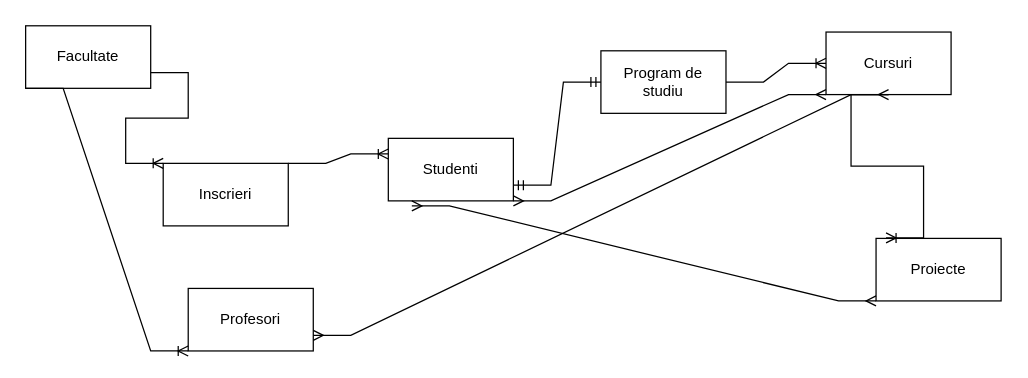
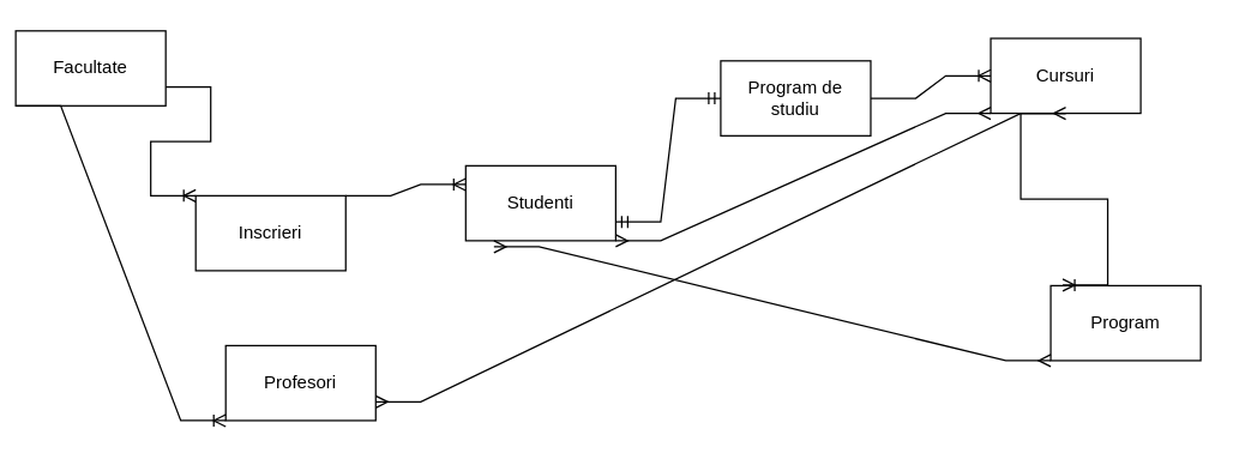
  <mxCell id="0" />
  <mxCell id="1" parent="0" />
  <mxCell id="2" value="Studenti" style="rounded=0;whiteSpace=wrap;html=1;" vertex="1" parent="1"><mxGeometry x="310" y="110" width="100" height="50" as="geometry" /></mxCell>
  <mxCell id="3" value="Program de studiu" style="rounded=0;whiteSpace=wrap;html=1;" vertex="1" parent="1"><mxGeometry x="480" y="40" width="100" height="50" as="geometry" /></mxCell>
  <mxCell id="4" value="" style="edgeStyle=entityRelationEdgeStyle;fontSize=12;html=1;endArrow=ERmandOne;startArrow=ERmandOne;rounded=0;entryX=0;entryY=0.5;entryDx=0;entryDy=0;exitX=1;exitY=0.75;exitDx=0;exitDy=0;" edge="1" parent="1" source="2" target="3"><mxGeometry width="100" height="100" relative="1" as="geometry"><mxPoint x="380" y="330" as="sourcePoint" /><mxPoint x="480" y="230" as="targetPoint" /><Array as="points"><mxPoint x="240" y="100" /><mxPoint x="290" y="180" /></Array></mxGeometry></mxCell>
  <mxCell id="5" value="Inscrieri" style="rounded=0;whiteSpace=wrap;html=1;" vertex="1" parent="1"><mxGeometry x="130" y="130" width="100" height="50" as="geometry" /></mxCell>
  <mxCell id="6" value="" style="edgeStyle=entityRelationEdgeStyle;fontSize=12;html=1;endArrow=ERoneToMany;rounded=0;exitX=1;exitY=0;exitDx=0;exitDy=0;entryX=0;entryY=0.25;entryDx=0;entryDy=0;" edge="1" parent="1" source="5" target="2"><mxGeometry width="100" height="100" relative="1" as="geometry"><mxPoint x="380" y="330" as="sourcePoint" /><mxPoint x="480" y="230" as="targetPoint" /></mxGeometry></mxCell>
  <mxCell id="7" value="Cursuri" style="rounded=0;whiteSpace=wrap;html=1;" vertex="1" parent="1"><mxGeometry x="660" y="25" width="100" height="50" as="geometry" /></mxCell>
  <mxCell id="8" value="" style="edgeStyle=entityRelationEdgeStyle;fontSize=12;html=1;endArrow=ERoneToMany;rounded=0;entryX=0;entryY=0.5;entryDx=0;entryDy=0;exitX=1;exitY=0.5;exitDx=0;exitDy=0;" edge="1" parent="1" source="3" target="7"><mxGeometry width="100" height="100" relative="1" as="geometry"><mxPoint x="380" y="330" as="sourcePoint" /><mxPoint x="480" y="230" as="targetPoint" /></mxGeometry></mxCell>
  <mxCell id="9" value="" style="edgeStyle=entityRelationEdgeStyle;fontSize=12;html=1;endArrow=ERmany;startArrow=ERmany;rounded=0;entryX=0;entryY=1;entryDx=0;entryDy=0;exitX=1;exitY=1;exitDx=0;exitDy=0;" edge="1" parent="1" source="2" target="7"><mxGeometry width="100" height="100" relative="1" as="geometry"><mxPoint x="380" y="330" as="sourcePoint" /><mxPoint x="480" y="230" as="targetPoint" /></mxGeometry></mxCell>
- <mxCell id="10" value="Facultate" style="rounded=0;whiteSpace=wrap;html=1;" vertex="1" parent="1"><mxGeometry x="20" y="20" width="100" height="50" as="geometry" /></mxCell>
+ <mxCell id="10" value="Facultate" style="rounded=0;whiteSpace=wrap;html=1;" vertex="1" parent="1"><mxGeometry x="10" y="20" width="100" height="50" as="geometry" /></mxCell>
  <mxCell id="11" value="" style="edgeStyle=entityRelationEdgeStyle;fontSize=12;html=1;endArrow=ERoneToMany;rounded=0;exitX=1;exitY=0.75;exitDx=0;exitDy=0;entryX=0;entryY=0;entryDx=0;entryDy=0;" edge="1" parent="1" source="10" target="5"><mxGeometry width="100" height="100" relative="1" as="geometry"><mxPoint x="380" y="330" as="sourcePoint" /><mxPoint x="480" y="230" as="targetPoint" /></mxGeometry></mxCell>
- <mxCell id="12" value="Proiecte" style="rounded=0;whiteSpace=wrap;html=1;" vertex="1" parent="1"><mxGeometry x="700" y="190" width="100" height="50" as="geometry" /></mxCell>
+ <mxCell id="12" value="Program" style="rounded=0;whiteSpace=wrap;html=1;" vertex="1" parent="1"><mxGeometry x="700" y="190" width="100" height="50" as="geometry" /></mxCell>
  <mxCell id="13" value="" style="edgeStyle=entityRelationEdgeStyle;fontSize=12;html=1;endArrow=ERoneToMany;rounded=0;entryX=0.08;entryY=-0.008;entryDx=0;entryDy=0;entryPerimeter=0;exitX=0.5;exitY=1;exitDx=0;exitDy=0;" edge="1" parent="1" source="7" target="12"><mxGeometry width="100" height="100" relative="1" as="geometry"><mxPoint x="380" y="330" as="sourcePoint" /><mxPoint x="480" y="230" as="targetPoint" /></mxGeometry></mxCell>
  <mxCell id="14" value="" style="edgeStyle=entityRelationEdgeStyle;fontSize=12;html=1;endArrow=ERmany;startArrow=ERmany;rounded=0;entryX=0;entryY=1;entryDx=0;entryDy=0;exitX=0.188;exitY=1.08;exitDx=0;exitDy=0;exitPerimeter=0;" edge="1" parent="1" source="2" target="12"><mxGeometry width="100" height="100" relative="1" as="geometry"><mxPoint x="380" y="330" as="sourcePoint" /><mxPoint x="480" y="230" as="targetPoint" /></mxGeometry></mxCell>
  <mxCell id="15" value="Profesori" style="rounded=0;whiteSpace=wrap;html=1;" vertex="1" parent="1"><mxGeometry x="150" y="230" width="100" height="50" as="geometry" /></mxCell>
  <mxCell id="16" value="" style="edgeStyle=entityRelationEdgeStyle;fontSize=12;html=1;endArrow=ERoneToMany;rounded=0;exitX=0;exitY=1;exitDx=0;exitDy=0;entryX=0;entryY=1;entryDx=0;entryDy=0;" edge="1" parent="1" source="10" target="15"><mxGeometry width="100" height="100" relative="1" as="geometry"><mxPoint x="380" y="330" as="sourcePoint" /><mxPoint x="480" y="230" as="targetPoint" /><Array as="points"><mxPoint x="220" y="280" /></Array></mxGeometry></mxCell>
  <mxCell id="17" value="" style="edgeStyle=entityRelationEdgeStyle;fontSize=12;html=1;endArrow=ERmany;startArrow=ERmany;rounded=0;entryX=0.5;entryY=1;entryDx=0;entryDy=0;exitX=1;exitY=0.75;exitDx=0;exitDy=0;" edge="1" parent="1" source="15" target="7"><mxGeometry width="100" height="100" relative="1" as="geometry"><mxPoint x="380" y="330" as="sourcePoint" /><mxPoint x="480" y="230" as="targetPoint" /></mxGeometry></mxCell>
